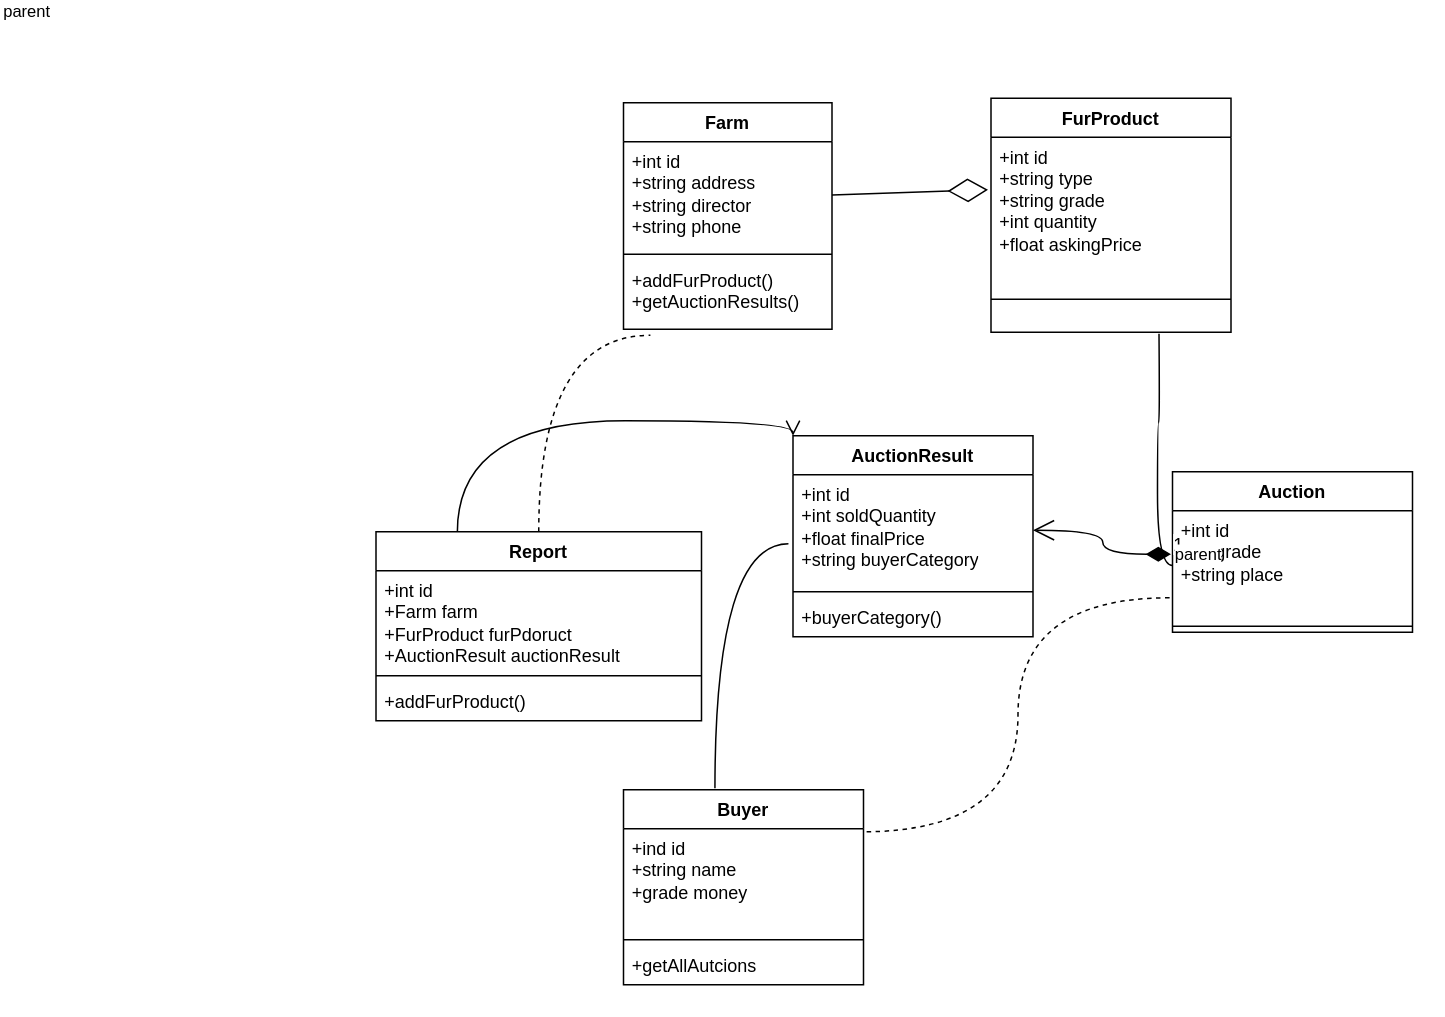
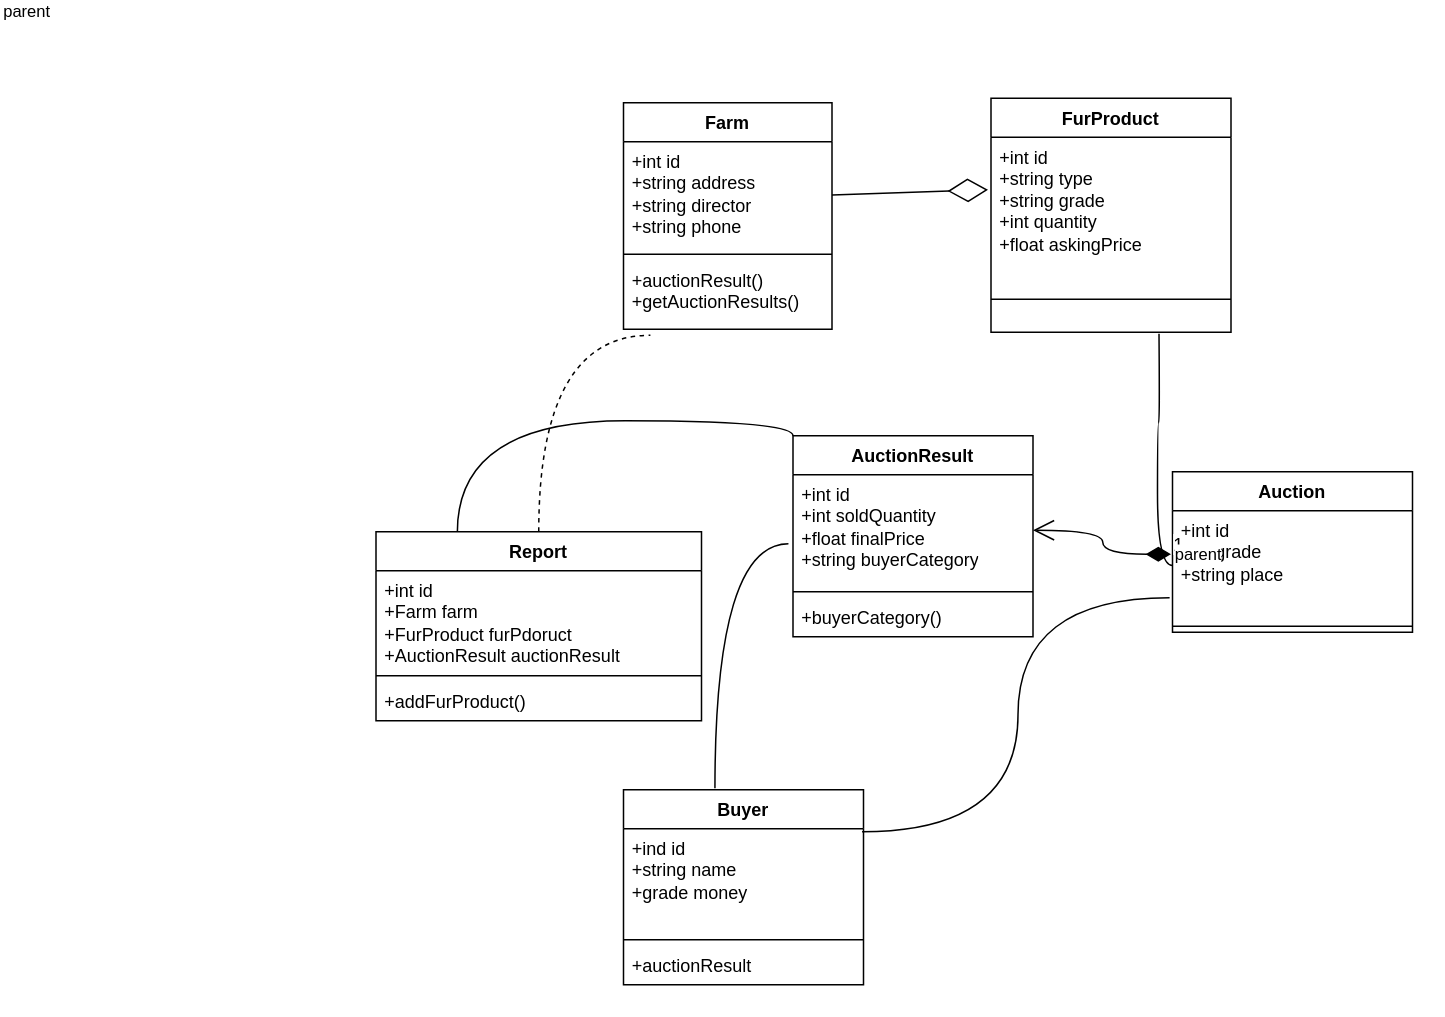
  <mxCell id="0" />
  <mxCell id="1" parent="0" />
  <mxCell id="2" value="Farm" style="swimlane;fontStyle=1;align=center;verticalAlign=top;childLayout=stackLayout;horizontal=1;startSize=26;horizontalStack=0;resizeParent=1;resizeParentMax=0;resizeLast=0;collapsible=1;marginBottom=0;whiteSpace=wrap;html=1;" vertex="1" parent="1"><mxGeometry x="185" y="23" width="139" height="151" as="geometry" /></mxCell>
  <mxCell id="3" value="+int id&lt;div&gt;+string address&lt;/div&gt;&lt;div&gt;+string director&lt;/div&gt;&lt;div&gt;+string phone&lt;/div&gt;" style="text;strokeColor=none;fillColor=none;align=left;verticalAlign=top;spacingLeft=4;spacingRight=4;overflow=hidden;rotatable=0;points=[[0,0.5],[1,0.5]];portConstraint=eastwest;whiteSpace=wrap;html=1;" vertex="1" parent="2"><mxGeometry y="26" width="139" height="71" as="geometry" /></mxCell>
  <mxCell id="4" value="" style="line;strokeWidth=1;fillColor=none;align=left;verticalAlign=middle;spacingTop=-1;spacingLeft=3;spacingRight=3;rotatable=0;labelPosition=right;points=[];portConstraint=eastwest;strokeColor=inherit;" vertex="1" parent="2"><mxGeometry y="97" width="139" height="8" as="geometry" /></mxCell>
- <mxCell id="5" value="+addFurProduct()&lt;div&gt;+getAuctionResults()&lt;/div&gt;" style="text;strokeColor=none;fillColor=none;align=left;verticalAlign=top;spacingLeft=4;spacingRight=4;overflow=hidden;rotatable=0;points=[[0,0.5],[1,0.5]];portConstraint=eastwest;whiteSpace=wrap;html=1;" vertex="1" parent="2"><mxGeometry y="105" width="139" height="46" as="geometry" /></mxCell>
+ <mxCell id="5" value="+auctionResult()&lt;div&gt;+getAuctionResults()&lt;/div&gt;" style="text;strokeColor=none;fillColor=none;align=left;verticalAlign=top;spacingLeft=4;spacingRight=4;overflow=hidden;rotatable=0;points=[[0,0.5],[1,0.5]];portConstraint=eastwest;whiteSpace=wrap;html=1;" vertex="1" parent="2"><mxGeometry y="105" width="139" height="46" as="geometry" /></mxCell>
  <mxCell id="6" value="FurProduct" style="swimlane;fontStyle=1;align=center;verticalAlign=top;childLayout=stackLayout;horizontal=1;startSize=26;horizontalStack=0;resizeParent=1;resizeParentMax=0;resizeLast=0;collapsible=1;marginBottom=0;whiteSpace=wrap;html=1;" vertex="1" parent="1"><mxGeometry x="430" y="20" width="160" height="156" as="geometry" /></mxCell>
  <mxCell id="7" value="+int id&lt;div&gt;+string type&lt;/div&gt;&lt;div&gt;+string grade&lt;/div&gt;&lt;div&gt;+int quantity&lt;/div&gt;&lt;div&gt;+float askingPrice&lt;/div&gt;" style="text;strokeColor=none;fillColor=none;align=left;verticalAlign=top;spacingLeft=4;spacingRight=4;overflow=hidden;rotatable=0;points=[[0,0.5],[1,0.5]];portConstraint=eastwest;whiteSpace=wrap;html=1;" vertex="1" parent="6"><mxGeometry y="26" width="160" height="86" as="geometry" /></mxCell>
  <mxCell id="8" value="" style="line;strokeWidth=1;fillColor=none;align=left;verticalAlign=middle;spacingTop=-1;spacingLeft=3;spacingRight=3;rotatable=0;labelPosition=right;points=[];portConstraint=eastwest;strokeColor=inherit;" vertex="1" parent="6"><mxGeometry y="112" width="160" height="44" as="geometry" /></mxCell>
  <mxCell id="9" value="AuctionResult" style="swimlane;fontStyle=1;align=center;verticalAlign=top;childLayout=stackLayout;horizontal=1;startSize=26;horizontalStack=0;resizeParent=1;resizeParentMax=0;resizeLast=0;collapsible=1;marginBottom=0;whiteSpace=wrap;html=1;" vertex="1" parent="1"><mxGeometry x="298" y="245" width="160" height="134" as="geometry" /></mxCell>
  <mxCell id="10" value="+int id&lt;div&gt;+int soldQuantity&lt;/div&gt;&lt;div&gt;+float finalPrice&lt;/div&gt;&lt;div&gt;+string buyerCategory&lt;/div&gt;&lt;div&gt;&lt;br&gt;&lt;/div&gt;" style="text;strokeColor=none;fillColor=none;align=left;verticalAlign=top;spacingLeft=4;spacingRight=4;overflow=hidden;rotatable=0;points=[[0,0.5],[1,0.5]];portConstraint=eastwest;whiteSpace=wrap;html=1;" vertex="1" parent="9"><mxGeometry y="26" width="160" height="74" as="geometry" /></mxCell>
  <mxCell id="11" value="" style="line;strokeWidth=1;fillColor=none;align=left;verticalAlign=middle;spacingTop=-1;spacingLeft=3;spacingRight=3;rotatable=0;labelPosition=right;points=[];portConstraint=eastwest;strokeColor=inherit;" vertex="1" parent="9"><mxGeometry y="100" width="160" height="8" as="geometry" /></mxCell>
  <mxCell id="12" value="+buyerCategory()" style="text;strokeColor=none;fillColor=none;align=left;verticalAlign=top;spacingLeft=4;spacingRight=4;overflow=hidden;rotatable=0;points=[[0,0.5],[1,0.5]];portConstraint=eastwest;whiteSpace=wrap;html=1;" vertex="1" parent="9"><mxGeometry y="108" width="160" height="26" as="geometry" /></mxCell>
  <mxCell id="13" value="Auction" style="swimlane;fontStyle=1;align=center;verticalAlign=top;childLayout=stackLayout;horizontal=1;startSize=26;horizontalStack=0;resizeParent=1;resizeParentMax=0;resizeLast=0;collapsible=1;marginBottom=0;whiteSpace=wrap;html=1;" vertex="1" parent="1"><mxGeometry x="551" y="269" width="160" height="107" as="geometry" /></mxCell>
  <mxCell id="14" value="+int id&lt;div&gt;+int grade&lt;br&gt;&lt;div&gt;+string place&lt;/div&gt;&lt;/div&gt;" style="text;strokeColor=none;fillColor=none;align=left;verticalAlign=top;spacingLeft=4;spacingRight=4;overflow=hidden;rotatable=0;points=[[0,0.5],[1,0.5]];portConstraint=eastwest;whiteSpace=wrap;html=1;" vertex="1" parent="13"><mxGeometry y="26" width="160" height="73" as="geometry" /></mxCell>
  <mxCell id="15" value="" style="line;strokeWidth=1;fillColor=none;align=left;verticalAlign=middle;spacingTop=-1;spacingLeft=3;spacingRight=3;rotatable=0;labelPosition=right;points=[];portConstraint=eastwest;strokeColor=inherit;" vertex="1" parent="13"><mxGeometry y="99" width="160" height="8" as="geometry" /></mxCell>
  <mxCell id="16" value="Buyer" style="swimlane;fontStyle=1;align=center;verticalAlign=top;childLayout=stackLayout;horizontal=1;startSize=26;horizontalStack=0;resizeParent=1;resizeParentMax=0;resizeLast=0;collapsible=1;marginBottom=0;whiteSpace=wrap;html=1;" vertex="1" parent="1"><mxGeometry x="185" y="481" width="160" height="130" as="geometry" /></mxCell>
  <mxCell id="17" value="+ind id&lt;div&gt;+string name&lt;/div&gt;&lt;div&gt;+grade money&lt;/div&gt;" style="text;strokeColor=none;fillColor=none;align=left;verticalAlign=top;spacingLeft=4;spacingRight=4;overflow=hidden;rotatable=0;points=[[0,0.5],[1,0.5]];portConstraint=eastwest;whiteSpace=wrap;html=1;" vertex="1" parent="16"><mxGeometry y="26" width="160" height="70" as="geometry" /></mxCell>
  <mxCell id="18" value="" style="line;strokeWidth=1;fillColor=none;align=left;verticalAlign=middle;spacingTop=-1;spacingLeft=3;spacingRight=3;rotatable=0;labelPosition=right;points=[];portConstraint=eastwest;strokeColor=inherit;" vertex="1" parent="16"><mxGeometry y="96" width="160" height="8" as="geometry" /></mxCell>
- <mxCell id="19" value="+getAllAutcions" style="text;strokeColor=none;fillColor=none;align=left;verticalAlign=top;spacingLeft=4;spacingRight=4;overflow=hidden;rotatable=0;points=[[0,0.5],[1,0.5]];portConstraint=eastwest;whiteSpace=wrap;html=1;" vertex="1" parent="16"><mxGeometry y="104" width="160" height="26" as="geometry" /></mxCell>
+ <mxCell id="19" value="+auctionResult" style="text;strokeColor=none;fillColor=none;align=left;verticalAlign=top;spacingLeft=4;spacingRight=4;overflow=hidden;rotatable=0;points=[[0,0.5],[1,0.5]];portConstraint=eastwest;whiteSpace=wrap;html=1;" vertex="1" parent="16"><mxGeometry y="104" width="160" height="26" as="geometry" /></mxCell>
  <mxCell id="20" value="Report" style="swimlane;fontStyle=1;align=center;verticalAlign=top;childLayout=stackLayout;horizontal=1;startSize=26;horizontalStack=0;resizeParent=1;resizeParentMax=0;resizeLast=0;collapsible=1;marginBottom=0;whiteSpace=wrap;html=1;" vertex="1" parent="1"><mxGeometry x="20" y="309" width="217" height="126" as="geometry" /></mxCell>
  <mxCell id="21" value="+int id&lt;div&gt;+Farm farm&lt;/div&gt;&lt;div&gt;+FurProduct furPdoruct&lt;/div&gt;&lt;div&gt;+AuctionResult auctionResult&lt;/div&gt;" style="text;strokeColor=none;fillColor=none;align=left;verticalAlign=top;spacingLeft=4;spacingRight=4;overflow=hidden;rotatable=0;points=[[0,0.5],[1,0.5]];portConstraint=eastwest;whiteSpace=wrap;html=1;" vertex="1" parent="20"><mxGeometry y="26" width="217" height="66" as="geometry" /></mxCell>
  <mxCell id="22" value="" style="line;strokeWidth=1;fillColor=none;align=left;verticalAlign=middle;spacingTop=-1;spacingLeft=3;spacingRight=3;rotatable=0;labelPosition=right;points=[];portConstraint=eastwest;strokeColor=inherit;" vertex="1" parent="20"><mxGeometry y="92" width="217" height="8" as="geometry" /></mxCell>
  <mxCell id="23" value="+addFurProduct()" style="text;strokeColor=none;fillColor=none;align=left;verticalAlign=top;spacingLeft=4;spacingRight=4;overflow=hidden;rotatable=0;points=[[0,0.5],[1,0.5]];portConstraint=eastwest;whiteSpace=wrap;html=1;" vertex="1" parent="20"><mxGeometry y="100" width="217" height="26" as="geometry" /></mxCell>
  <mxCell id="24" value="" style="endArrow=diamondThin;endFill=0;endSize=24;html=1;rounded=0;fontSize=12;curved=1;exitX=1;exitY=0.5;exitDx=0;exitDy=0;" edge="1" parent="1" source="3"><mxGeometry width="160" relative="1" as="geometry"><mxPoint x="379" y="419" as="sourcePoint" /><mxPoint x="428" y="81" as="targetPoint" /></mxGeometry></mxCell>
  <mxCell id="25" value="1" style="endArrow=open;html=1;endSize=12;startArrow=diamondThin;startSize=14;startFill=1;edgeStyle=orthogonalEdgeStyle;align=left;verticalAlign=bottom;rounded=0;fontSize=12;curved=1;exitX=-0.006;exitY=0.397;exitDx=0;exitDy=0;exitPerimeter=0;entryX=1;entryY=0.5;entryDx=0;entryDy=0;" edge="1" parent="1" source="14" target="10"><mxGeometry x="-1" y="3" relative="1" as="geometry"><mxPoint x="379" y="419" as="sourcePoint" /><mxPoint x="539" y="419" as="targetPoint" /></mxGeometry></mxCell>
  <mxCell id="26" value="" style="endArrow=none;html=1;edgeStyle=orthogonalEdgeStyle;rounded=0;fontSize=12;startSize=8;endSize=8;curved=1;exitX=0;exitY=0.5;exitDx=0;exitDy=0;" edge="1" parent="1" source="14"><mxGeometry relative="1" as="geometry"><mxPoint x="379" y="419" as="sourcePoint" /><mxPoint x="542" y="177" as="targetPoint" /></mxGeometry></mxCell>
  <mxCell id="27" value="parent" style="edgeLabel;resizable=0;html=1;align=left;verticalAlign=bottom;" connectable="0" vertex="1" parent="26"><mxGeometry x="-1" relative="1" as="geometry" /></mxCell>
- <mxCell id="28" value="" style="endArrow=open;html=1;edgeStyle=orthogonalEdgeStyle;rounded=0;fontSize=12;startSize=8;endSize=8;curved=1;exitX=0.25;exitY=0;exitDx=0;exitDy=0;entryX=0;entryY=0;entryDx=0;entryDy=0;" edge="1" parent="1" source="20" target="9"><mxGeometry relative="1" as="geometry"><mxPoint x="379" y="419" as="sourcePoint" /><mxPoint x="539" y="419" as="targetPoint" /></mxGeometry></mxCell>
+ <mxCell id="28" value="" style="endArrow=none;html=1;edgeStyle=orthogonalEdgeStyle;rounded=0;fontSize=12;startSize=8;endSize=8;curved=1;exitX=0.25;exitY=0;exitDx=0;exitDy=0;entryX=0;entryY=0;entryDx=0;entryDy=0;" edge="1" parent="1" source="20" target="9"><mxGeometry relative="1" as="geometry"><mxPoint x="379" y="419" as="sourcePoint" /><mxPoint x="539" y="419" as="targetPoint" /></mxGeometry></mxCell>
  <mxCell id="29" value="" style="endArrow=none;html=1;edgeStyle=orthogonalEdgeStyle;rounded=0;fontSize=12;startSize=8;endSize=8;curved=1;exitX=-0.019;exitY=0.622;exitDx=0;exitDy=0;exitPerimeter=0;entryX=0.381;entryY=-0.008;entryDx=0;entryDy=0;entryPerimeter=0;" edge="1" parent="1" source="10" target="16"><mxGeometry relative="1" as="geometry"><mxPoint x="379" y="419" as="sourcePoint" /><mxPoint x="539" y="419" as="targetPoint" /></mxGeometry></mxCell>
- <mxCell id="30" value="" style="endArrow=none;html=1;edgeStyle=orthogonalEdgeStyle;rounded=0;fontSize=12;startSize=8;endSize=8;curved=1;exitX=-0.012;exitY=0.795;exitDx=0;exitDy=0;exitPerimeter=0;entryX=0.994;entryY=0.029;entryDx=0;entryDy=0;entryPerimeter=0;dashed=1;" edge="1" parent="1" source="14" target="17"><mxGeometry relative="1" as="geometry"><mxPoint x="379" y="419" as="sourcePoint" /><mxPoint x="539" y="419" as="targetPoint" /></mxGeometry></mxCell>
+ <mxCell id="30" value="" style="endArrow=none;html=1;edgeStyle=orthogonalEdgeStyle;rounded=0;fontSize=12;startSize=8;endSize=8;curved=1;exitX=-0.012;exitY=0.795;exitDx=0;exitDy=0;exitPerimeter=0;entryX=0.994;entryY=0.029;entryDx=0;entryDy=0;entryPerimeter=0;" edge="1" parent="1" source="14" target="17"><mxGeometry relative="1" as="geometry"><mxPoint x="379" y="419" as="sourcePoint" /><mxPoint x="539" y="419" as="targetPoint" /></mxGeometry></mxCell>
  <mxCell id="31" value="" style="endArrow=none;html=1;edgeStyle=orthogonalEdgeStyle;rounded=0;fontSize=12;startSize=8;endSize=8;curved=1;entryX=0.129;entryY=1.087;entryDx=0;entryDy=0;entryPerimeter=0;dashed=1;" edge="1" parent="1" source="20" target="5"><mxGeometry relative="1" as="geometry"><mxPoint x="529" y="647" as="sourcePoint" /><mxPoint x="539" y="419" as="targetPoint" /></mxGeometry></mxCell>
  <mxCell id="32" value="parent" style="edgeLabel;resizable=0;html=1;align=left;verticalAlign=bottom;" connectable="0" vertex="1" parent="31"><mxGeometry x="-1" relative="1" as="geometry"><mxPoint x="-359" y="-339" as="offset" /></mxGeometry></mxCell>
